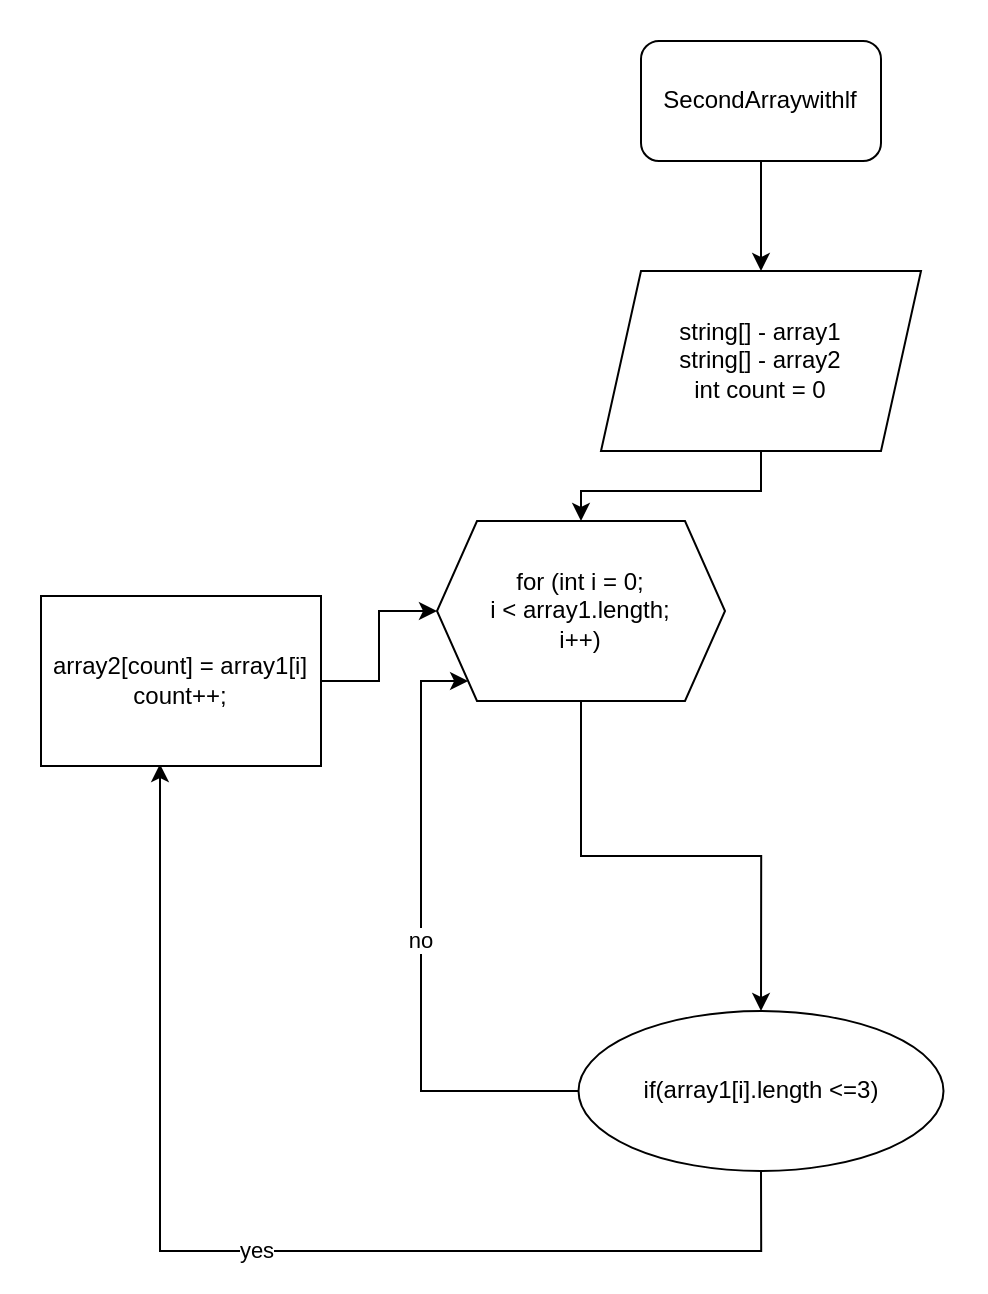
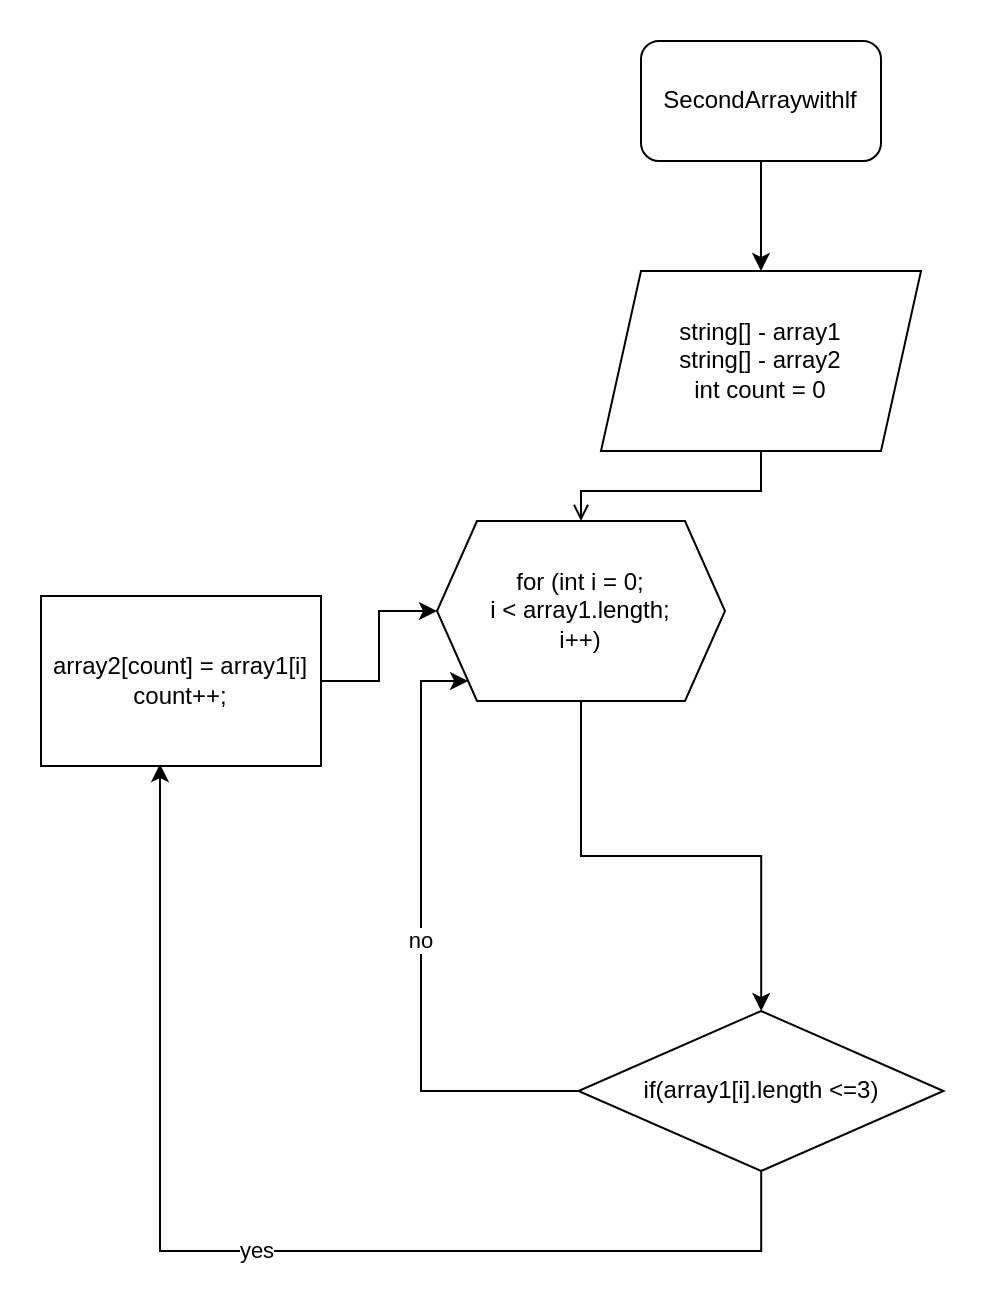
  <mxCell id="0" />
  <mxCell id="1" parent="0" />
  <mxCell id="2" style="edgeStyle=orthogonalEdgeStyle;rounded=0;orthogonalLoop=1;jettySize=auto;html=1;" edge="1" parent="1" source="3"><mxGeometry relative="1" as="geometry"><mxPoint x="380" y="135" as="targetPoint" /></mxGeometry></mxCell>
  <mxCell id="3" value="SecondArraywithlf" style="rounded=1;whiteSpace=wrap;html=1;" vertex="1" parent="1"><mxGeometry x="320" y="20" width="120" height="60" as="geometry" /></mxCell>
- <mxCell id="4" style="edgeStyle=orthogonalEdgeStyle;rounded=0;orthogonalLoop=1;jettySize=auto;html=1;" edge="1" parent="1" source="5" target="7"><mxGeometry relative="1" as="geometry" /></mxCell>
+ <mxCell id="4" style="edgeStyle=orthogonalEdgeStyle;rounded=0;orthogonalLoop=1;jettySize=auto;html=1;endArrow=open;" edge="1" parent="1" source="5" target="7"><mxGeometry relative="1" as="geometry" /></mxCell>
  <mxCell id="5" value="string[] - array1&lt;br&gt;string[] - array2&lt;br&gt;int count = 0" style="shape=parallelogram;perimeter=parallelogramPerimeter;whiteSpace=wrap;html=1;fixedSize=1;" vertex="1" parent="1"><mxGeometry x="300" y="135" width="160" height="90" as="geometry" /></mxCell>
  <mxCell id="6" style="edgeStyle=orthogonalEdgeStyle;rounded=0;orthogonalLoop=1;jettySize=auto;html=1;" edge="1" parent="1" source="7" target="10"><mxGeometry relative="1" as="geometry" /></mxCell>
  <mxCell id="7" value="for (int i = 0;&lt;br&gt;i &amp;lt; array1.length;&lt;br&gt;i++)" style="shape=hexagon;perimeter=hexagonPerimeter2;whiteSpace=wrap;html=1;fixedSize=1;" vertex="1" parent="1"><mxGeometry x="218" y="260" width="144" height="90" as="geometry" /></mxCell>
  <mxCell id="8" value="no" style="edgeStyle=orthogonalEdgeStyle;rounded=0;orthogonalLoop=1;jettySize=auto;html=1;" edge="1" parent="1" source="10" target="7"><mxGeometry relative="1" as="geometry"><Array as="points"><mxPoint x="210" y="545" /><mxPoint x="210" y="340" /></Array></mxGeometry></mxCell>
  <mxCell id="9" value="yes" style="edgeStyle=orthogonalEdgeStyle;rounded=0;orthogonalLoop=1;jettySize=auto;html=1;entryX=0.425;entryY=0.989;entryDx=0;entryDy=0;entryPerimeter=0;" edge="1" parent="1" source="10" target="12"><mxGeometry relative="1" as="geometry"><Array as="points"><mxPoint x="380" y="625" /><mxPoint x="79" y="625" /></Array></mxGeometry></mxCell>
- <mxCell id="10" value="if(array1[i].length &amp;lt;=3)" style="ellipse;whiteSpace=wrap;html=1;" vertex="1" parent="1"><mxGeometry x="288.75" y="505" width="182.5" height="80" as="geometry" /></mxCell>
+ <mxCell id="10" value="if(array1[i].length &amp;lt;=3)" style="rhombus;whiteSpace=wrap;html=1;" vertex="1" parent="1"><mxGeometry x="288.75" y="505" width="182.5" height="80" as="geometry" /></mxCell>
  <mxCell id="11" style="edgeStyle=orthogonalEdgeStyle;rounded=0;orthogonalLoop=1;jettySize=auto;html=1;entryX=0;entryY=0.5;entryDx=0;entryDy=0;" edge="1" parent="1" source="12" target="7"><mxGeometry relative="1" as="geometry" /></mxCell>
  <mxCell id="12" value="array2[count] = array1[i]&lt;br&gt;count++;" style="rounded=0;whiteSpace=wrap;html=1;" vertex="1" parent="1"><mxGeometry x="20" y="297.5" width="140" height="85" as="geometry" /></mxCell>
